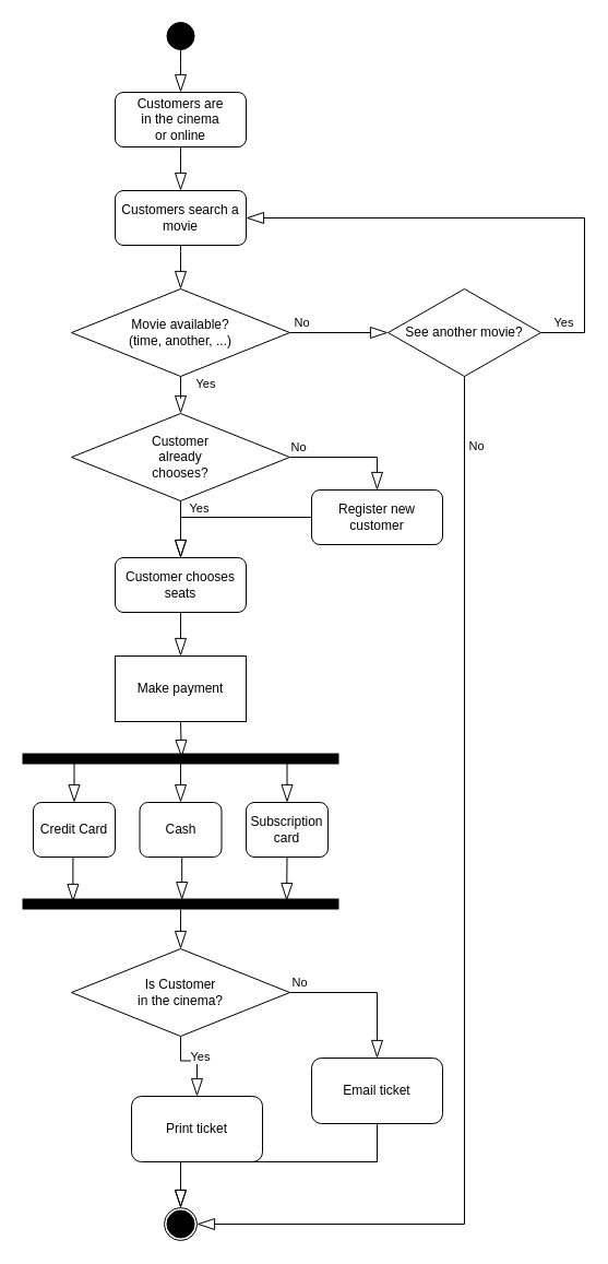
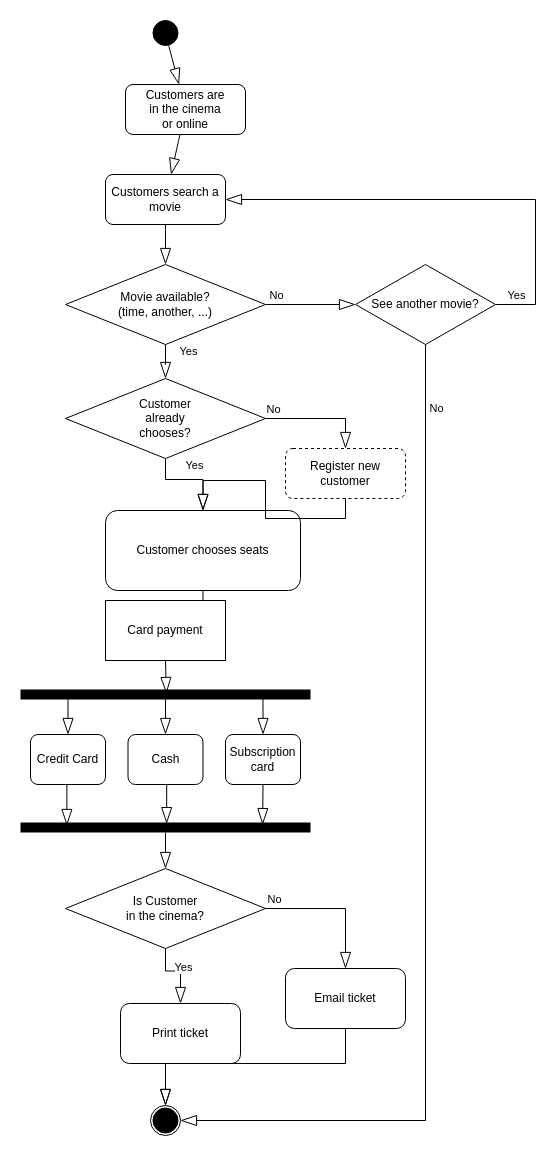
  <mxCell id="0" />
  <mxCell id="1" parent="0" />
  <mxCell id="2" style="edgeStyle=none;curved=1;rounded=0;orthogonalLoop=1;jettySize=auto;html=1;endArrow=blockThin;startSize=14;endSize=14;sourcePerimeterSpacing=0;targetPerimeterSpacing=0;endFill=0;" edge="1" parent="1" source="3" target="5"><mxGeometry relative="1" as="geometry" /></mxCell>
  <mxCell id="3" value="" style="ellipse;whiteSpace=wrap;html=1;aspect=fixed;hachureGap=4;fillColor=#000000;" vertex="1" parent="1"><mxGeometry x="152.5" y="20" width="25" height="25" as="geometry" /></mxCell>
  <mxCell id="4" value="" style="edgeStyle=none;curved=1;rounded=0;orthogonalLoop=1;jettySize=auto;html=1;endArrow=blockThin;startSize=14;endSize=14;sourcePerimeterSpacing=0;targetPerimeterSpacing=0;endFill=0;" edge="1" parent="1" source="5" target="7"><mxGeometry relative="1" as="geometry" /></mxCell>
- <mxCell id="5" value="Customers are &lt;br&gt;in the cinema&lt;br&gt;or online" style="rounded=1;whiteSpace=wrap;html=1;fontSize=12;glass=0;strokeWidth=1;shadow=0;hachureGap=4;fillColor=none;" vertex="1" parent="1"><mxGeometry x="105" y="84" width="120" height="50" as="geometry" /></mxCell>
+ <mxCell id="5" value="Customers are &lt;br&gt;in the cinema&lt;br&gt;or online" style="rounded=1;whiteSpace=wrap;html=1;fontSize=12;glass=0;strokeWidth=1;shadow=0;hachureGap=4;fillColor=none;" vertex="1" parent="1"><mxGeometry x="125" y="84" width="120" height="50" as="geometry" /></mxCell>
  <mxCell id="6" value="" style="edgeStyle=none;curved=1;rounded=0;orthogonalLoop=1;jettySize=auto;html=1;endArrow=blockThin;endFill=0;startSize=14;endSize=14;sourcePerimeterSpacing=0;targetPerimeterSpacing=0;" edge="1" parent="1" source="7" target="14"><mxGeometry relative="1" as="geometry" /></mxCell>
  <mxCell id="7" value="Customers search a movie" style="rounded=1;whiteSpace=wrap;html=1;fontSize=12;glass=0;strokeWidth=1;shadow=0;hachureGap=4;fillColor=none;" vertex="1" parent="1"><mxGeometry x="105" y="174" width="120" height="50" as="geometry" /></mxCell>
  <mxCell id="8" style="edgeStyle=orthogonalEdgeStyle;orthogonalLoop=1;jettySize=auto;html=1;endArrow=blockThin;endFill=0;startSize=14;endSize=14;sourcePerimeterSpacing=0;targetPerimeterSpacing=0;entryX=1;entryY=0.5;entryDx=0;entryDy=0;rounded=0;exitX=1;exitY=0.5;exitDx=0;exitDy=0;" edge="1" parent="1" source="22" target="7"><mxGeometry relative="1" as="geometry"><mxPoint x="435" y="134" as="sourcePoint" /><mxPoint x="295" y="254" as="targetPoint" /><Array as="points"><mxPoint x="535" y="304" /><mxPoint x="535" y="199" /></Array></mxGeometry></mxCell>
  <mxCell id="9" value="Yes" style="edgeLabel;html=1;align=center;verticalAlign=middle;resizable=0;points=[];" vertex="1" connectable="0" parent="8"><mxGeometry x="-0.85" y="-2" relative="1" as="geometry"><mxPoint x="-14" y="-12" as="offset" /></mxGeometry></mxCell>
  <mxCell id="10" value="" style="edgeStyle=orthogonalEdgeStyle;rounded=0;orthogonalLoop=1;jettySize=auto;html=1;endArrow=blockThin;endFill=0;startSize=14;endSize=14;sourcePerimeterSpacing=0;targetPerimeterSpacing=0;" edge="1" parent="1" source="14" target="19"><mxGeometry relative="1" as="geometry" /></mxCell>
  <mxCell id="11" value="Yes" style="edgeLabel;html=1;align=center;verticalAlign=middle;resizable=0;points=[];" vertex="1" connectable="0" parent="10"><mxGeometry x="-0.256" y="-1" relative="1" as="geometry"><mxPoint x="21" y="-9" as="offset" /></mxGeometry></mxCell>
  <mxCell id="12" value="" style="edgeStyle=orthogonalEdgeStyle;rounded=0;orthogonalLoop=1;jettySize=auto;html=1;endArrow=blockThin;endFill=0;startSize=14;endSize=14;sourcePerimeterSpacing=0;targetPerimeterSpacing=0;" edge="1" parent="1" source="14" target="22"><mxGeometry relative="1" as="geometry" /></mxCell>
  <mxCell id="13" value="No" style="edgeLabel;html=1;align=center;verticalAlign=middle;resizable=0;points=[];" vertex="1" connectable="0" parent="12"><mxGeometry x="-0.246" y="-1" relative="1" as="geometry"><mxPoint x="-24" y="-11" as="offset" /></mxGeometry></mxCell>
  <mxCell id="14" value="Movie available?&lt;br&gt;(time, another, ...)" style="rhombus;whiteSpace=wrap;html=1;hachureGap=4;" vertex="1" parent="1"><mxGeometry x="65" y="264" width="200" height="80" as="geometry" /></mxCell>
  <mxCell id="15" style="edgeStyle=orthogonalEdgeStyle;rounded=0;orthogonalLoop=1;jettySize=auto;html=1;entryX=0.5;entryY=0;entryDx=0;entryDy=0;endArrow=blockThin;endFill=0;startSize=14;endSize=14;sourcePerimeterSpacing=0;targetPerimeterSpacing=0;exitX=1;exitY=0.5;exitDx=0;exitDy=0;" edge="1" parent="1" source="19" target="25"><mxGeometry relative="1" as="geometry" /></mxCell>
  <mxCell id="16" value="No" style="edgeLabel;html=1;align=center;verticalAlign=middle;resizable=0;points=[];" vertex="1" connectable="0" parent="15"><mxGeometry x="-0.695" y="1" relative="1" as="geometry"><mxPoint x="-10" y="-9" as="offset" /></mxGeometry></mxCell>
  <mxCell id="17" style="edgeStyle=orthogonalEdgeStyle;rounded=0;orthogonalLoop=1;jettySize=auto;html=1;exitX=0.5;exitY=1;exitDx=0;exitDy=0;entryX=0.5;entryY=0;entryDx=0;entryDy=0;endArrow=blockThin;endFill=0;startSize=14;endSize=14;sourcePerimeterSpacing=0;targetPerimeterSpacing=0;" edge="1" parent="1" source="19" target="27"><mxGeometry relative="1" as="geometry" /></mxCell>
  <mxCell id="18" value="Yes" style="edgeLabel;html=1;align=center;verticalAlign=middle;resizable=0;points=[];" vertex="1" connectable="0" parent="17"><mxGeometry x="-0.242" y="1" relative="1" as="geometry"><mxPoint x="15" y="-14" as="offset" /></mxGeometry></mxCell>
  <mxCell id="19" value="Customer &lt;br&gt;already &lt;br&gt;chooses?" style="rhombus;whiteSpace=wrap;html=1;hachureGap=4;" vertex="1" parent="1"><mxGeometry x="65" y="378" width="200" height="80" as="geometry" /></mxCell>
  <mxCell id="20" style="edgeStyle=orthogonalEdgeStyle;rounded=0;orthogonalLoop=1;jettySize=auto;html=1;endArrow=blockThin;endFill=0;startSize=14;endSize=14;sourcePerimeterSpacing=0;targetPerimeterSpacing=0;exitX=0.5;exitY=1;exitDx=0;exitDy=0;entryX=1;entryY=0.5;entryDx=0;entryDy=0;" edge="1" parent="1" source="22" target="28"><mxGeometry relative="1" as="geometry"><mxPoint x="515" y="444" as="sourcePoint" /><mxPoint x="225" y="784" as="targetPoint" /><Array as="points"><mxPoint x="425" y="1120" /></Array></mxGeometry></mxCell>
  <mxCell id="21" value="No" style="edgeLabel;html=1;align=center;verticalAlign=middle;resizable=0;points=[];" vertex="1" connectable="0" parent="20"><mxGeometry x="-0.761" y="4" relative="1" as="geometry"><mxPoint x="6" y="-59" as="offset" /></mxGeometry></mxCell>
  <mxCell id="22" value="See another movie?" style="rhombus;whiteSpace=wrap;html=1;hachureGap=4;" vertex="1" parent="1"><mxGeometry x="355" y="264" width="140" height="80" as="geometry" /></mxCell>
  <mxCell id="23" value="" style="ellipse;whiteSpace=wrap;html=1;aspect=fixed;hachureGap=4;fillColor=#000000;" vertex="1" parent="1"><mxGeometry x="152.5" y="1107.5" width="25" height="25" as="geometry" /></mxCell>
  <mxCell id="24" value="" style="edgeStyle=orthogonalEdgeStyle;rounded=0;orthogonalLoop=1;jettySize=auto;html=1;endArrow=blockThin;endFill=0;startSize=14;endSize=14;sourcePerimeterSpacing=0;targetPerimeterSpacing=0;entryX=0.5;entryY=0;entryDx=0;entryDy=0;" edge="1" parent="1" source="25" target="27"><mxGeometry relative="1" as="geometry" /></mxCell>
- <mxCell id="25" value="Register new customer" style="rounded=1;whiteSpace=wrap;html=1;fontSize=12;glass=0;strokeWidth=1;shadow=0;hachureGap=4;fillColor=none;" vertex="1" parent="1"><mxGeometry x="285" y="448" width="120" height="50" as="geometry" /></mxCell>
+ <mxCell id="25" value="Register new customer" style="rounded=1;whiteSpace=wrap;html=1;fontSize=12;glass=0;strokeWidth=1;shadow=0;hachureGap=4;fillColor=none;dashed=1;" vertex="1" parent="1"><mxGeometry x="285" y="448" width="120" height="50" as="geometry" /></mxCell>
  <mxCell id="26" value="" style="edgeStyle=orthogonalEdgeStyle;rounded=0;orthogonalLoop=1;jettySize=auto;html=1;endArrow=blockThin;endFill=0;startSize=14;endSize=14;sourcePerimeterSpacing=0;targetPerimeterSpacing=0;" edge="1" parent="1" source="27" target="30"><mxGeometry relative="1" as="geometry" /></mxCell>
- <mxCell id="27" value="Customer chooses seats" style="rounded=1;whiteSpace=wrap;html=1;fontSize=12;glass=0;strokeWidth=1;shadow=0;hachureGap=4;fillColor=none;" vertex="1" parent="1"><mxGeometry x="105" y="510" width="120" height="50" as="geometry" /></mxCell>
+ <mxCell id="27" value="Customer chooses seats" style="rounded=1;whiteSpace=wrap;html=1;fontSize=12;glass=0;strokeWidth=1;shadow=0;hachureGap=4;fillColor=none;" vertex="1" parent="1"><mxGeometry x="105" y="510" width="195" height="80" as="geometry" /></mxCell>
  <mxCell id="28" value="" style="ellipse;whiteSpace=wrap;html=1;aspect=fixed;hachureGap=4;fillColor=none;" vertex="1" parent="1"><mxGeometry x="150" y="1105" width="30" height="30" as="geometry" /></mxCell>
  <mxCell id="29" style="edgeStyle=orthogonalEdgeStyle;rounded=0;orthogonalLoop=1;jettySize=auto;html=1;exitX=0.5;exitY=1;exitDx=0;exitDy=0;entryX=0.503;entryY=0.4;entryDx=0;entryDy=0;entryPerimeter=0;endArrow=blockThin;endFill=0;startSize=14;endSize=14;sourcePerimeterSpacing=0;targetPerimeterSpacing=0;" edge="1" parent="1" source="30" target="34"><mxGeometry relative="1" as="geometry" /></mxCell>
- <mxCell id="30" value="Make payment" style="whiteSpace=wrap;html=1;hachureGap=4;fillColor=default;" vertex="1" parent="1"><mxGeometry x="105" y="600" width="120" height="60" as="geometry" /></mxCell>
+ <mxCell id="30" value="Card payment" style="whiteSpace=wrap;html=1;hachureGap=4;fillColor=default;" vertex="1" parent="1"><mxGeometry x="105" y="600" width="120" height="60" as="geometry" /></mxCell>
  <mxCell id="31" style="edgeStyle=orthogonalEdgeStyle;rounded=0;orthogonalLoop=1;jettySize=auto;html=1;exitX=0.25;exitY=0.5;exitDx=0;exitDy=0;exitPerimeter=0;entryX=0.5;entryY=0;entryDx=0;entryDy=0;endArrow=blockThin;endFill=0;startSize=14;endSize=14;sourcePerimeterSpacing=0;targetPerimeterSpacing=0;" edge="1" parent="1" source="34" target="36"><mxGeometry relative="1" as="geometry" /></mxCell>
  <mxCell id="32" style="edgeStyle=orthogonalEdgeStyle;rounded=0;orthogonalLoop=1;jettySize=auto;html=1;exitX=0.75;exitY=0.5;exitDx=0;exitDy=0;exitPerimeter=0;entryX=0.5;entryY=0;entryDx=0;entryDy=0;endArrow=blockThin;endFill=0;startSize=14;endSize=14;sourcePerimeterSpacing=0;targetPerimeterSpacing=0;" edge="1" parent="1" source="34" target="40"><mxGeometry relative="1" as="geometry" /></mxCell>
  <mxCell id="33" value="" style="edgeStyle=orthogonalEdgeStyle;rounded=0;orthogonalLoop=1;jettySize=auto;html=1;endArrow=blockThin;endFill=0;startSize=14;endSize=14;sourcePerimeterSpacing=0;targetPerimeterSpacing=0;entryX=0.5;entryY=0;entryDx=0;entryDy=0;exitX=0.511;exitY=0.841;exitDx=0;exitDy=0;exitPerimeter=0;" edge="1" parent="1" source="34" target="38"><mxGeometry relative="1" as="geometry" /></mxCell>
  <mxCell id="34" value="" style="line;strokeWidth=10;html=1;hachureGap=4;fillColor=default;" vertex="1" parent="1"><mxGeometry x="20" y="689" width="290" height="10" as="geometry" /></mxCell>
  <mxCell id="35" style="edgeStyle=orthogonalEdgeStyle;rounded=0;orthogonalLoop=1;jettySize=auto;html=1;exitX=0.5;exitY=1;exitDx=0;exitDy=0;entryX=0.16;entryY=0.3;entryDx=0;entryDy=0;entryPerimeter=0;endArrow=blockThin;endFill=0;startSize=14;endSize=14;sourcePerimeterSpacing=0;targetPerimeterSpacing=0;" edge="1" parent="1" source="36" target="42"><mxGeometry relative="1" as="geometry" /></mxCell>
  <mxCell id="36" value="Credit Card" style="rounded=1;whiteSpace=wrap;html=1;fontSize=12;glass=0;strokeWidth=1;shadow=0;hachureGap=4;fillColor=none;" vertex="1" parent="1"><mxGeometry x="30" y="734" width="75" height="50" as="geometry" /></mxCell>
  <mxCell id="37" style="edgeStyle=orthogonalEdgeStyle;rounded=0;orthogonalLoop=1;jettySize=auto;html=1;exitX=0.5;exitY=1;exitDx=0;exitDy=0;entryX=0.504;entryY=0.112;entryDx=0;entryDy=0;entryPerimeter=0;endArrow=blockThin;endFill=0;startSize=14;endSize=14;sourcePerimeterSpacing=0;targetPerimeterSpacing=0;" edge="1" parent="1" source="38" target="42"><mxGeometry relative="1" as="geometry" /></mxCell>
  <mxCell id="38" value="Cash" style="rounded=1;whiteSpace=wrap;html=1;fontSize=12;glass=0;strokeWidth=1;shadow=0;hachureGap=4;fillColor=none;" vertex="1" parent="1"><mxGeometry x="127.5" y="734" width="75" height="50" as="geometry" /></mxCell>
  <mxCell id="39" style="edgeStyle=orthogonalEdgeStyle;rounded=0;orthogonalLoop=1;jettySize=auto;html=1;exitX=0.5;exitY=1;exitDx=0;exitDy=0;entryX=0.835;entryY=0.206;entryDx=0;entryDy=0;entryPerimeter=0;endArrow=blockThin;endFill=0;startSize=14;endSize=14;sourcePerimeterSpacing=0;targetPerimeterSpacing=0;" edge="1" parent="1" source="40" target="42"><mxGeometry relative="1" as="geometry" /></mxCell>
  <mxCell id="40" value="Subscription card" style="rounded=1;whiteSpace=wrap;html=1;fontSize=12;glass=0;strokeWidth=1;shadow=0;hachureGap=4;fillColor=none;" vertex="1" parent="1"><mxGeometry x="225" y="734" width="75" height="50" as="geometry" /></mxCell>
  <mxCell id="41" value="" style="edgeStyle=orthogonalEdgeStyle;rounded=0;orthogonalLoop=1;jettySize=auto;html=1;endArrow=blockThin;endFill=0;startSize=14;endSize=14;sourcePerimeterSpacing=0;targetPerimeterSpacing=0;" edge="1" parent="1" source="42" target="47"><mxGeometry relative="1" as="geometry" /></mxCell>
  <mxCell id="42" value="" style="line;strokeWidth=10;html=1;hachureGap=4;fillColor=default;" vertex="1" parent="1"><mxGeometry x="20" y="822" width="290" height="10" as="geometry" /></mxCell>
  <mxCell id="43" value="" style="edgeStyle=orthogonalEdgeStyle;rounded=0;orthogonalLoop=1;jettySize=auto;html=1;endArrow=blockThin;endFill=0;startSize=14;endSize=14;sourcePerimeterSpacing=0;targetPerimeterSpacing=0;exitX=0.5;exitY=1;exitDx=0;exitDy=0;entryX=0.5;entryY=0;entryDx=0;entryDy=0;" edge="1" parent="1" source="47" target="49"><mxGeometry relative="1" as="geometry" /></mxCell>
  <mxCell id="44" value="Yes" style="edgeLabel;html=1;align=center;verticalAlign=middle;resizable=0;points=[];" vertex="1" connectable="0" parent="43"><mxGeometry x="-0.254" y="-1" relative="1" as="geometry"><mxPoint x="14" y="-5" as="offset" /></mxGeometry></mxCell>
  <mxCell id="45" value="" style="edgeStyle=orthogonalEdgeStyle;rounded=0;orthogonalLoop=1;jettySize=auto;html=1;endArrow=blockThin;endFill=0;startSize=14;endSize=14;sourcePerimeterSpacing=0;targetPerimeterSpacing=0;entryX=0.5;entryY=0;entryDx=0;entryDy=0;" edge="1" parent="1" source="47" target="51"><mxGeometry relative="1" as="geometry" /></mxCell>
  <mxCell id="46" value="No" style="edgeLabel;html=1;align=center;verticalAlign=middle;resizable=0;points=[];" vertex="1" connectable="0" parent="45"><mxGeometry x="-0.715" y="1" relative="1" as="geometry"><mxPoint x="-12" y="-9" as="offset" /></mxGeometry></mxCell>
  <mxCell id="47" value="Is Customer &lt;br&gt;in the cinema?" style="rhombus;whiteSpace=wrap;html=1;hachureGap=4;strokeWidth=1;fillColor=default;" vertex="1" parent="1"><mxGeometry x="65" y="868" width="200" height="80" as="geometry" /></mxCell>
  <mxCell id="48" style="edgeStyle=orthogonalEdgeStyle;rounded=0;orthogonalLoop=1;jettySize=auto;html=1;exitX=0.5;exitY=1;exitDx=0;exitDy=0;entryX=0.5;entryY=0;entryDx=0;entryDy=0;endArrow=blockThin;endFill=0;startSize=14;endSize=14;sourcePerimeterSpacing=0;targetPerimeterSpacing=0;" edge="1" parent="1" source="49" target="28"><mxGeometry relative="1" as="geometry" /></mxCell>
  <mxCell id="49" value="Print ticket" style="rounded=1;whiteSpace=wrap;html=1;hachureGap=4;strokeWidth=1;fillColor=default;" vertex="1" parent="1"><mxGeometry x="120" y="1003" width="120" height="60" as="geometry" /></mxCell>
  <mxCell id="50" style="edgeStyle=orthogonalEdgeStyle;rounded=0;orthogonalLoop=1;jettySize=auto;html=1;exitX=0.5;exitY=1;exitDx=0;exitDy=0;endArrow=blockThin;endFill=0;startSize=14;endSize=14;sourcePerimeterSpacing=0;targetPerimeterSpacing=0;entryX=0.5;entryY=0;entryDx=0;entryDy=0;" edge="1" parent="1" source="51" target="28"><mxGeometry relative="1" as="geometry"><mxPoint x="165" y="1058" as="targetPoint" /><Array as="points"><mxPoint x="345" y="1063" /><mxPoint x="165" y="1063" /></Array></mxGeometry></mxCell>
  <mxCell id="51" value="Email ticket" style="rounded=1;whiteSpace=wrap;html=1;hachureGap=4;strokeWidth=1;fillColor=default;" vertex="1" parent="1"><mxGeometry x="285" y="968" width="120" height="60" as="geometry" /></mxCell>
